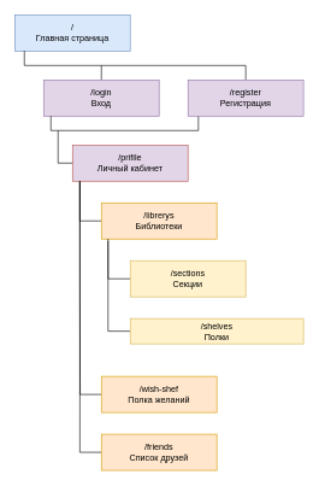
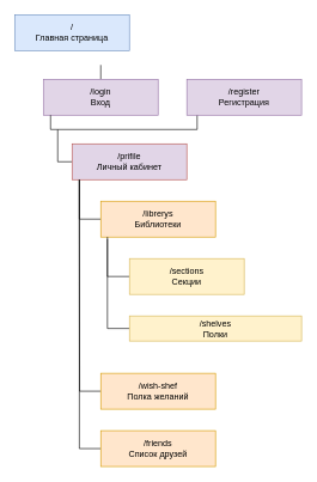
  <mxCell id="0" />
  <mxCell id="1" parent="0" />
  <mxCell id="2" value="/&lt;br&gt;Главная страница" style="rounded=0;whiteSpace=wrap;html=1;fillColor=#dae8fc;strokeColor=#6c8ebf;" vertex="1" parent="1"><mxGeometry x="20" y="20" width="160" height="50" as="geometry" /></mxCell>
- <mxCell id="3" style="edgeStyle=orthogonalEdgeStyle;rounded=0;orthogonalLoop=1;jettySize=auto;html=1;exitX=0.5;exitY=0;exitDx=0;exitDy=0;entryX=0.083;entryY=0.994;entryDx=0;entryDy=0;entryPerimeter=0;endArrow=none;endFill=0;" edge="1" parent="1" source="7" target="2"><mxGeometry relative="1" as="geometry"><Array as="points"><mxPoint x="340" y="90" /><mxPoint x="33" y="90" /></Array></mxGeometry></mxCell>
  <mxCell id="4" style="edgeStyle=orthogonalEdgeStyle;rounded=0;orthogonalLoop=1;jettySize=auto;html=1;exitX=0.5;exitY=0;exitDx=0;exitDy=0;endArrow=none;endFill=0;" edge="1" parent="1" source="5"><mxGeometry relative="1" as="geometry"><mxPoint x="140" y="90" as="targetPoint" /></mxGeometry></mxCell>
  <mxCell id="5" value="/login&lt;br&gt;Вход" style="rounded=0;whiteSpace=wrap;html=1;fillColor=#e1d5e7;strokeColor=#9673a6;" vertex="1" parent="1"><mxGeometry x="60" y="110" width="160" height="50" as="geometry" /></mxCell>
  <mxCell id="6" style="edgeStyle=orthogonalEdgeStyle;rounded=0;orthogonalLoop=1;jettySize=auto;html=1;exitX=0.09;exitY=0.988;exitDx=0;exitDy=0;endArrow=none;endFill=0;exitPerimeter=0;" edge="1" parent="1" source="7"><mxGeometry relative="1" as="geometry"><mxPoint x="70" y="160" as="targetPoint" /><Array as="points"><mxPoint x="274" y="180" /><mxPoint x="70" y="180" /></Array></mxGeometry></mxCell>
  <mxCell id="7" value="/register&lt;br&gt;Регистрация" style="rounded=0;whiteSpace=wrap;html=1;fillColor=#e1d5e7;strokeColor=#9673a6;" vertex="1" parent="1"><mxGeometry x="260" y="110" width="160" height="50" as="geometry" /></mxCell>
  <mxCell id="8" style="edgeStyle=orthogonalEdgeStyle;rounded=0;orthogonalLoop=1;jettySize=auto;html=1;exitX=0;exitY=0.5;exitDx=0;exitDy=0;endArrow=none;endFill=0;" edge="1" parent="1" source="9"><mxGeometry relative="1" as="geometry"><mxPoint x="80" y="180" as="targetPoint" /></mxGeometry></mxCell>
  <mxCell id="9" value="/prifile&lt;br&gt;Личный кабинет" style="rounded=0;whiteSpace=wrap;html=1;fillColor=#e1d5e7;strokeColor=#b85450;" vertex="1" parent="1"><mxGeometry x="100" y="200" width="160" height="50" as="geometry" /></mxCell>
  <mxCell id="10" style="edgeStyle=orthogonalEdgeStyle;rounded=0;orthogonalLoop=1;jettySize=auto;html=1;exitX=0;exitY=0.5;exitDx=0;exitDy=0;entryX=0.064;entryY=1.003;entryDx=0;entryDy=0;entryPerimeter=0;endArrow=none;endFill=0;" edge="1" parent="1" source="11" target="9"><mxGeometry relative="1" as="geometry" /></mxCell>
  <mxCell id="11" value="/librerys&lt;br&gt;Библиотеки" style="rounded=0;whiteSpace=wrap;html=1;fillColor=#ffe6cc;strokeColor=#d79b00;" vertex="1" parent="1"><mxGeometry x="140" y="280" width="160" height="50" as="geometry" /></mxCell>
  <mxCell id="12" style="edgeStyle=orthogonalEdgeStyle;rounded=0;orthogonalLoop=1;jettySize=auto;html=1;exitX=0;exitY=0.5;exitDx=0;exitDy=0;entryX=0.058;entryY=0.995;entryDx=0;entryDy=0;entryPerimeter=0;endArrow=none;endFill=0;" edge="1" parent="1" source="13" target="11"><mxGeometry relative="1" as="geometry" /></mxCell>
  <mxCell id="13" value="/sections&lt;br&gt;Секции" style="rounded=0;whiteSpace=wrap;html=1;fillColor=#fff2cc;strokeColor=#d6b656;" vertex="1" parent="1"><mxGeometry x="180" y="360" width="160" height="50" as="geometry" /></mxCell>
  <mxCell id="14" style="edgeStyle=orthogonalEdgeStyle;rounded=0;orthogonalLoop=1;jettySize=auto;html=1;exitX=0;exitY=0.5;exitDx=0;exitDy=0;entryX=0.058;entryY=1.051;entryDx=0;entryDy=0;entryPerimeter=0;endArrow=none;endFill=0;" edge="1" parent="1" source="15" target="11"><mxGeometry relative="1" as="geometry" /></mxCell>
  <mxCell id="15" value="/shelves&lt;br&gt;Полки" style="rounded=0;whiteSpace=wrap;html=1;fillColor=#fff2cc;strokeColor=#d6b656;" vertex="1" parent="1"><mxGeometry x="180" y="440" width="240" height="35" as="geometry" /></mxCell>
  <mxCell id="16" style="edgeStyle=orthogonalEdgeStyle;rounded=0;orthogonalLoop=1;jettySize=auto;html=1;exitX=0;exitY=0.5;exitDx=0;exitDy=0;endArrow=none;endFill=0;" edge="1" parent="1" source="17"><mxGeometry relative="1" as="geometry"><mxPoint x="110" y="250" as="targetPoint" /></mxGeometry></mxCell>
  <mxCell id="17" value="/wish-shef&lt;br&gt;Полка желаний" style="rounded=0;whiteSpace=wrap;html=1;fillColor=#ffe6cc;strokeColor=#d79b00;" vertex="1" parent="1"><mxGeometry x="140" y="520" width="160" height="50" as="geometry" /></mxCell>
  <mxCell id="18" style="edgeStyle=orthogonalEdgeStyle;rounded=0;orthogonalLoop=1;jettySize=auto;html=1;exitX=0;exitY=0.5;exitDx=0;exitDy=0;entryX=0.064;entryY=1.003;entryDx=0;entryDy=0;entryPerimeter=0;endArrow=none;endFill=0;" edge="1" parent="1" source="19" target="9"><mxGeometry relative="1" as="geometry" /></mxCell>
  <mxCell id="19" value="/friends&lt;br&gt;Список друзей" style="rounded=0;whiteSpace=wrap;html=1;fillColor=#ffe6cc;strokeColor=#d79b00;" vertex="1" parent="1"><mxGeometry x="140" y="600" width="160" height="50" as="geometry" /></mxCell>
